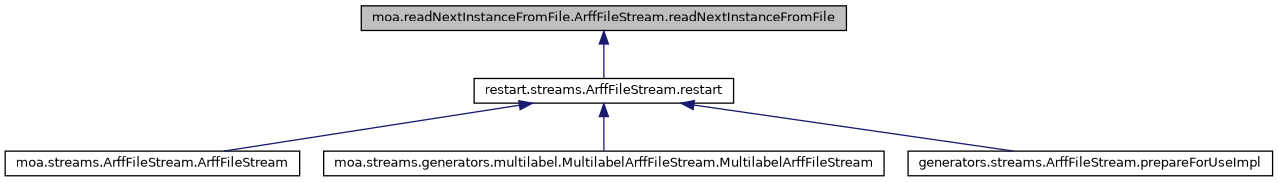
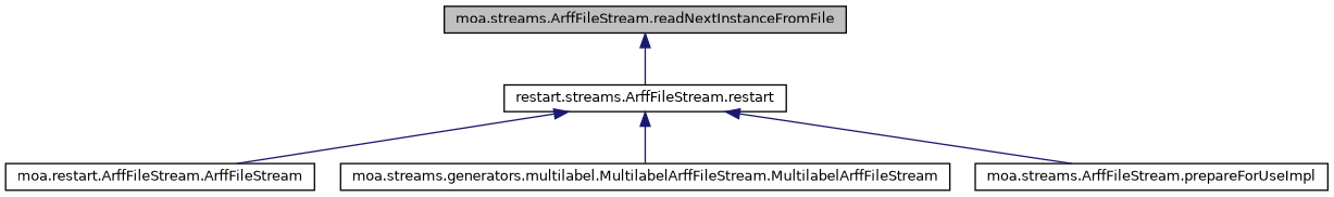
  digraph {
    rankdir=TB
    node [color=black fillcolor=white fontname=Helvetica fontsize=10 shape=record style=filled]
    edge [color=midnightblue dir=back fontname=Helvetica fontsize=10 labelfontname=Helvetica labelfontsize=10 style=solid]
-   n1 [fillcolor=grey75 fontcolor=black height=0.2 label="moa.readNextInstanceFromFile.ArffFileStream.readNextInstanceFromFile" width=0.4]
+   n1 [fillcolor=grey75 fontcolor=black height=0.2 label="moa.streams.ArffFileStream.readNextInstanceFromFile" width=0.4]
    n2 [height=0.2 label="restart.streams.ArffFileStream.restart" width=0.4]
-   n3 [height=0.2 label="moa.streams.ArffFileStream.ArffFileStream" width=0.4]
+   n3 [height=0.2 label="moa.restart.ArffFileStream.ArffFileStream" width=0.4]
    n4 [height=0.2 label="moa.streams.generators.multilabel.MultilabelArffFileStream.MultilabelArffFileStream" width=0.4]
-   n5 [height=0.2 label="generators.streams.ArffFileStream.prepareForUseImpl" width=0.4]
+   n5 [height=0.2 label="moa.streams.ArffFileStream.prepareForUseImpl" width=0.4]
    n1 -> n2
    n2 -> n3
    n2 -> n4
    n2 -> n5
  }
